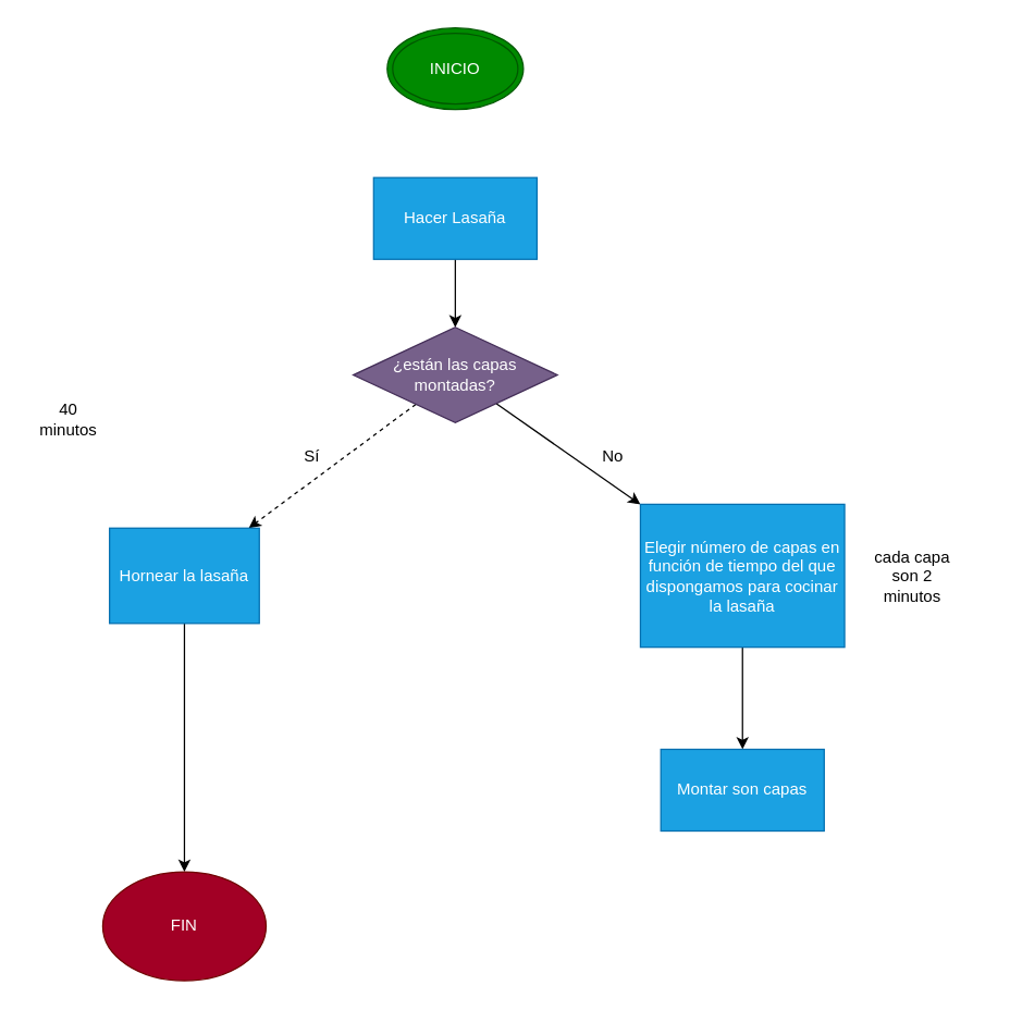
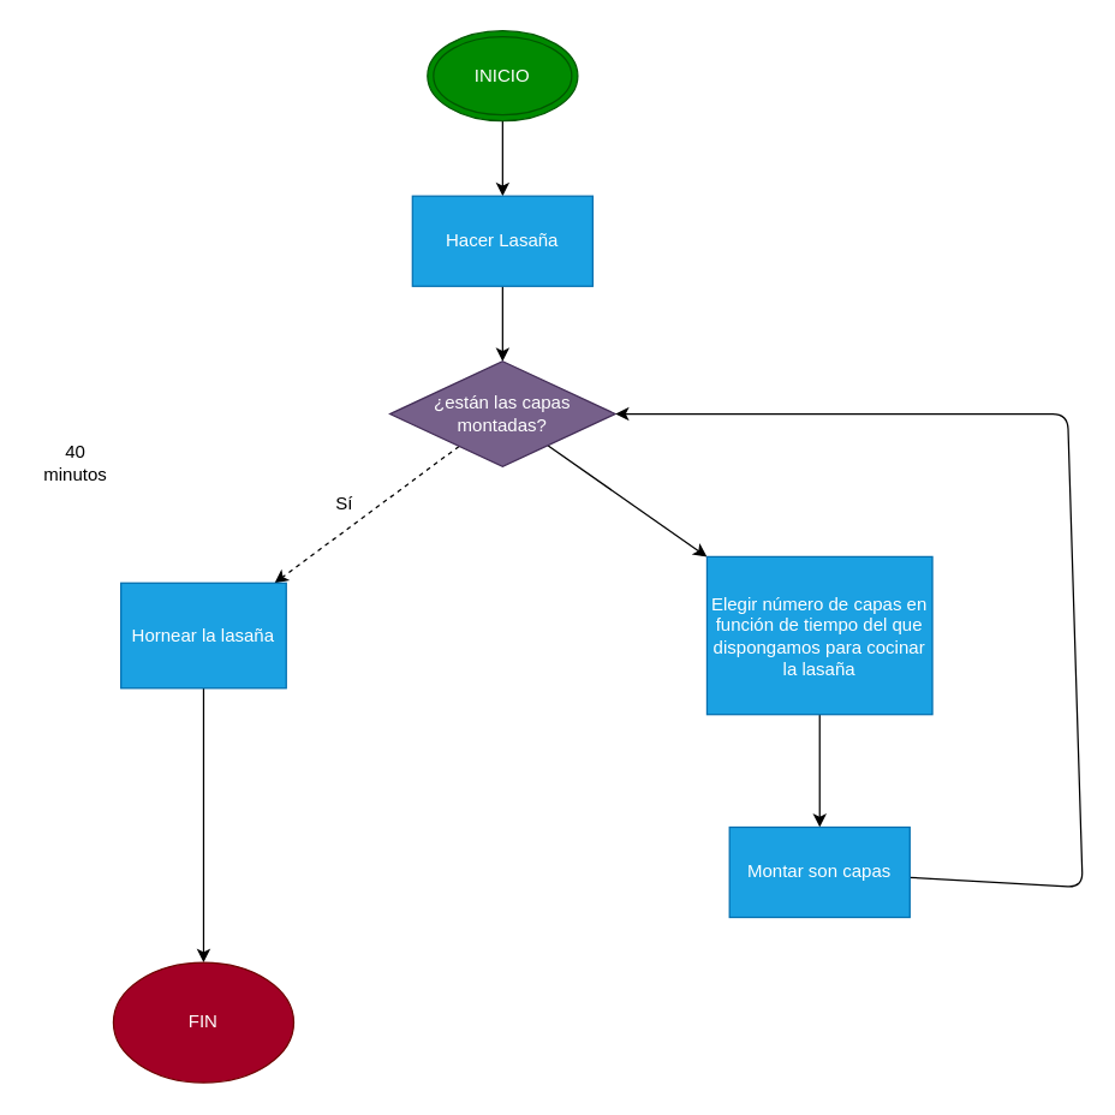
  <mxCell id="0" />
  <mxCell id="1" parent="0" />
+ <mxCell id="2" style="edgeStyle=none;html=1;exitX=0.5;exitY=1;exitDx=0;exitDy=0;" edge="1" parent="1" source="3" target="5"><mxGeometry relative="1" as="geometry" /></mxCell>
  <mxCell id="3" value="INICIO" style="ellipse;shape=doubleEllipse;whiteSpace=wrap;html=1;fillColor=#008a00;fontColor=#ffffff;strokeColor=#005700;" parent="1" vertex="1"><mxGeometry x="284" y="20" width="100" height="60" as="geometry" /></mxCell>
  <mxCell id="4" value="" style="edgeStyle=none;html=1;" edge="1" parent="1" source="5" target="8"><mxGeometry relative="1" as="geometry" /></mxCell>
  <mxCell id="5" value="Hacer Lasaña" style="rounded=0;whiteSpace=wrap;html=1;fillColor=#1ba1e2;fontColor=#ffffff;strokeColor=#006EAF;" vertex="1" parent="1"><mxGeometry x="274" y="130" width="120" height="60" as="geometry" /></mxCell>
  <mxCell id="6" value="" style="edgeStyle=none;html=1;" edge="1" parent="1" source="8" target="10"><mxGeometry relative="1" as="geometry" /></mxCell>
  <mxCell id="7" value="" style="edgeStyle=none;html=1;dashed=1;" edge="1" parent="1" source="8" target="12"><mxGeometry relative="1" as="geometry" /></mxCell>
  <mxCell id="8" value="¿están las capas montadas?" style="rhombus;whiteSpace=wrap;html=1;rounded=0;fillColor=#76608a;fontColor=#ffffff;strokeColor=#432D57;" vertex="1" parent="1"><mxGeometry x="259" y="240" width="150" height="70" as="geometry" /></mxCell>
  <mxCell id="9" style="edgeStyle=none;html=1;" edge="1" parent="1" source="10"><mxGeometry relative="1" as="geometry"><mxPoint x="545" y="550" as="targetPoint" /></mxGeometry></mxCell>
  <mxCell id="10" value="Elegir número de capas en función de tiempo del que dispongamos para cocinar la lasaña" style="whiteSpace=wrap;html=1;rounded=0;fillColor=#1ba1e2;fontColor=#ffffff;strokeColor=#006EAF;" vertex="1" parent="1"><mxGeometry x="470" y="370" width="150" height="105" as="geometry" /></mxCell>
  <mxCell id="11" style="edgeStyle=none;html=1;exitX=0.5;exitY=1;exitDx=0;exitDy=0;" edge="1" parent="1" source="12"><mxGeometry relative="1" as="geometry"><mxPoint x="135" y="640" as="targetPoint" /></mxGeometry></mxCell>
  <mxCell id="12" value="Hornear la lasaña" style="whiteSpace=wrap;html=1;rounded=0;fillColor=#1ba1e2;fontColor=#ffffff;strokeColor=#006EAF;" vertex="1" parent="1"><mxGeometry x="80" y="387.5" width="110" height="70" as="geometry" /></mxCell>
  <mxCell id="13" value="Sí" style="text;html=1;strokeColor=none;fillColor=none;align=center;verticalAlign=middle;whiteSpace=wrap;rounded=0;" vertex="1" parent="1"><mxGeometry x="199" y="320" width="60" height="30" as="geometry" /></mxCell>
- <mxCell id="14" value="No" style="text;html=1;strokeColor=none;fillColor=none;align=center;verticalAlign=middle;whiteSpace=wrap;rounded=0;" vertex="1" parent="1"><mxGeometry x="420" y="320" width="60" height="30" as="geometry" /></mxCell>
- <mxCell id="15" value="cada capa son 2 minutos" style="text;html=1;strokeColor=none;fillColor=none;align=center;verticalAlign=middle;whiteSpace=wrap;rounded=0;" vertex="1" parent="1"><mxGeometry x="640" y="408" width="60" height="30" as="geometry" /></mxCell>
  <mxCell id="16" value="40 minutos" style="text;html=1;strokeColor=none;fillColor=none;align=center;verticalAlign=middle;whiteSpace=wrap;rounded=0;" vertex="1" parent="1"><mxGeometry x="20" y="293" width="60" height="30" as="geometry" /></mxCell>
+ <mxCell id="17" style="edgeStyle=none;html=1;entryX=1;entryY=0.5;entryDx=0;entryDy=0;" edge="1" parent="1" source="18" target="8"><mxGeometry relative="1" as="geometry"><mxPoint x="690" y="580" as="targetPoint" /><Array as="points"><mxPoint x="720" y="590" /><mxPoint x="710" y="275" /></Array></mxGeometry></mxCell>
  <mxCell id="18" value="Montar son capas" style="rounded=0;whiteSpace=wrap;html=1;fillColor=#1ba1e2;fontColor=#ffffff;strokeColor=#006EAF;" vertex="1" parent="1"><mxGeometry x="485" y="550" width="120" height="60" as="geometry" /></mxCell>
  <mxCell id="19" value="FIN" style="ellipse;whiteSpace=wrap;html=1;fillColor=#a20025;fontColor=#ffffff;strokeColor=#6F0000;" vertex="1" parent="1"><mxGeometry x="75" y="640" width="120" height="80" as="geometry" /></mxCell>
